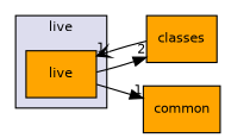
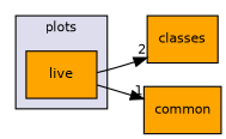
  digraph {
    compound=true
    rankdir=LR
    node [fillcolor=orange fontname=Helvetica fontsize=10 shape=box style=filled]
    edge [arrowhead=normal headlabel=1 labeldistance=1.5 labelfontname=Helvetica labelfontsize=10]
    n1 [label=live pencolor=black]
    n2 [label=classes]
    n3 [label=common]
    subgraph cluster_1 {
      bgcolor="#ddddee"
      fontname=Helvetica
      fontsize=10
-     label=live
+     label=plots
      pencolor=black
      n1
    }
    n1 -> n2 [headlabel=2]
    n1 -> n3
-   n2 -> n1 [arrowhead=vee]
  }
